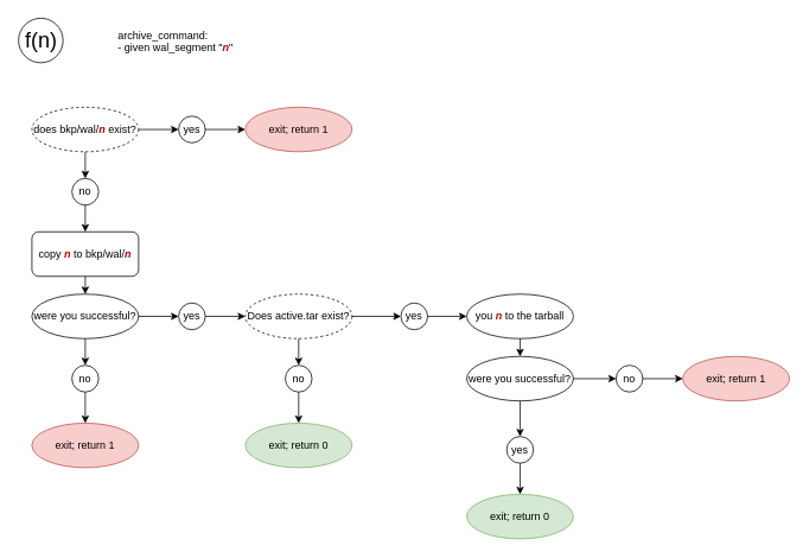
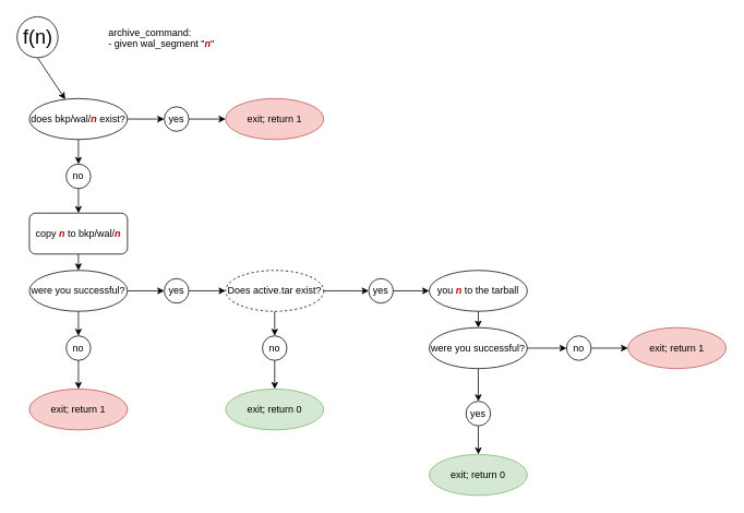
  <mxCell id="0" />
  <mxCell id="1" parent="0" />
+ <mxCell id="2" style="rounded=0;orthogonalLoop=1;jettySize=auto;html=1;exitX=0.5;exitY=1;exitDx=0;exitDy=0;exitPerimeter=0;" edge="1" parent="1" source="3" target="7"><mxGeometry relative="1" as="geometry" /></mxCell>
  <mxCell id="3" value="f(n)" style="shape=mxgraph.electrical.abstract.function;html=1;shadow=0;dashed=0;fillColor=#ffffff;align=center;strokeColor=#000000;strokeWidth=1;fontSize=24" vertex="1" parent="1"><mxGeometry x="20" y="20" width="50" height="50" as="geometry" /></mxCell>
  <mxCell id="4" value="archive_command:&lt;br&gt;- given wal_segment &quot;&lt;b&gt;&lt;i&gt;&lt;font color=&quot;rgba(0, 0, 0, 0)&quot;&gt;n&lt;/font&gt;&lt;/i&gt;&lt;/b&gt;&quot;" style="text;html=1;resizable=0;points=[];autosize=1;align=left;verticalAlign=top;spacingTop=-4;" vertex="1" parent="1"><mxGeometry x="130" y="30" width="140" height="30" as="geometry" /></mxCell>
  <mxCell id="5" style="edgeStyle=none;rounded=0;orthogonalLoop=1;jettySize=auto;html=1;exitX=1;exitY=0.5;exitDx=0;exitDy=0;entryX=0;entryY=0.5;entryDx=0;entryDy=0;" edge="1" parent="1" source="7" target="9"><mxGeometry relative="1" as="geometry" /></mxCell>
  <mxCell id="6" style="edgeStyle=none;rounded=0;orthogonalLoop=1;jettySize=auto;html=1;exitX=0.5;exitY=1;exitDx=0;exitDy=0;" edge="1" parent="1" source="7" target="11"><mxGeometry relative="1" as="geometry" /></mxCell>
- <mxCell id="7" value="does bkp/wal/&lt;b style=&quot;text-align: left ; white-space: nowrap&quot;&gt;&lt;i&gt;&lt;font color=&quot;rgba(0, 0, 0, 0)&quot;&gt;n&lt;/font&gt;&lt;/i&gt;&lt;/b&gt;&amp;nbsp;exist?" style="ellipse;whiteSpace=wrap;html=1;fillColor=none;dashed=1;" vertex="1" parent="1"><mxGeometry x="35" y="120" width="120" height="50" as="geometry" /></mxCell>
+ <mxCell id="7" value="does bkp/wal/&lt;b style=&quot;text-align: left ; white-space: nowrap&quot;&gt;&lt;i&gt;&lt;font color=&quot;rgba(0, 0, 0, 0)&quot;&gt;n&lt;/font&gt;&lt;/i&gt;&lt;/b&gt;&amp;nbsp;exist?" style="ellipse;whiteSpace=wrap;html=1;fillColor=none;" vertex="1" parent="1"><mxGeometry x="35" y="120" width="120" height="50" as="geometry" /></mxCell>
  <mxCell id="8" style="edgeStyle=none;rounded=0;orthogonalLoop=1;jettySize=auto;html=1;exitX=1;exitY=0.5;exitDx=0;exitDy=0;" edge="1" parent="1" source="9" target="12"><mxGeometry relative="1" as="geometry" /></mxCell>
  <mxCell id="9" value="yes" style="ellipse;whiteSpace=wrap;html=1;aspect=fixed;fillColor=none;" vertex="1" parent="1"><mxGeometry x="200" y="130" width="30" height="30" as="geometry" /></mxCell>
  <mxCell id="10" style="edgeStyle=none;rounded=0;orthogonalLoop=1;jettySize=auto;html=1;exitX=0.5;exitY=1;exitDx=0;exitDy=0;" edge="1" parent="1" source="11" target="14"><mxGeometry relative="1" as="geometry" /></mxCell>
  <mxCell id="11" value="no" style="ellipse;whiteSpace=wrap;html=1;aspect=fixed;fillColor=none;" vertex="1" parent="1"><mxGeometry x="80" y="200" width="30" height="30" as="geometry" /></mxCell>
  <mxCell id="12" value="exit; return 1" style="ellipse;whiteSpace=wrap;html=1;fillColor=#f8cecc;strokeColor=#b85450;" vertex="1" parent="1"><mxGeometry x="275" y="120" width="120" height="50" as="geometry" /></mxCell>
  <mxCell id="13" value="" style="edgeStyle=none;rounded=0;orthogonalLoop=1;jettySize=auto;html=1;" edge="1" parent="1" source="14" target="17"><mxGeometry relative="1" as="geometry" /></mxCell>
  <mxCell id="14" value="copy&amp;nbsp;&lt;b style=&quot;text-align: left ; white-space: nowrap&quot;&gt;&lt;i&gt;&lt;font color=&quot;rgba(0, 0, 0, 0)&quot;&gt;n&lt;/font&gt;&lt;/i&gt;&lt;/b&gt;&amp;nbsp;to bkp/wal/&lt;b style=&quot;text-align: left ; white-space: nowrap&quot;&gt;&lt;i&gt;&lt;font color=&quot;rgba(0, 0, 0, 0)&quot;&gt;n&lt;/font&gt;&lt;/i&gt;&lt;/b&gt;" style="whiteSpace=wrap;html=1;fillColor=none;rounded=1;" vertex="1" parent="1"><mxGeometry x="35" y="260" width="120" height="50" as="geometry" /></mxCell>
  <mxCell id="15" style="edgeStyle=none;rounded=0;orthogonalLoop=1;jettySize=auto;html=1;exitX=1;exitY=0.5;exitDx=0;exitDy=0;" edge="1" parent="1" source="17" target="19"><mxGeometry relative="1" as="geometry" /></mxCell>
  <mxCell id="16" style="edgeStyle=none;rounded=0;orthogonalLoop=1;jettySize=auto;html=1;exitX=0.5;exitY=1;exitDx=0;exitDy=0;" edge="1" parent="1" source="17" target="23"><mxGeometry relative="1" as="geometry" /></mxCell>
  <mxCell id="17" value="were you successful?" style="ellipse;whiteSpace=wrap;html=1;fillColor=none;" vertex="1" parent="1"><mxGeometry x="35" y="330" width="120" height="50" as="geometry" /></mxCell>
  <mxCell id="18" style="edgeStyle=none;rounded=0;orthogonalLoop=1;jettySize=auto;html=1;exitX=1;exitY=0.5;exitDx=0;exitDy=0;entryX=0;entryY=0.5;entryDx=0;entryDy=0;" edge="1" parent="1" source="19" target="30"><mxGeometry relative="1" as="geometry" /></mxCell>
  <mxCell id="19" value="yes" style="ellipse;whiteSpace=wrap;html=1;aspect=fixed;fillColor=none;" vertex="1" parent="1"><mxGeometry x="200" y="340" width="30" height="30" as="geometry" /></mxCell>
  <mxCell id="20" style="edgeStyle=none;rounded=0;orthogonalLoop=1;jettySize=auto;html=1;exitX=0.5;exitY=1;exitDx=0;exitDy=0;entryX=0.5;entryY=0;entryDx=0;entryDy=0;" edge="1" parent="1" source="21" target="27"><mxGeometry relative="1" as="geometry" /></mxCell>
  <mxCell id="21" value="you&amp;nbsp;&lt;b style=&quot;text-align: left ; white-space: nowrap&quot;&gt;&lt;i&gt;&lt;font color=&quot;rgba(0, 0, 0, 0)&quot;&gt;n&amp;nbsp;&lt;/font&gt;&lt;/i&gt;&lt;/b&gt;to the tarball" style="ellipse;whiteSpace=wrap;html=1;fillColor=none;" vertex="1" parent="1"><mxGeometry x="524" y="330" width="120" height="50" as="geometry" /></mxCell>
  <mxCell id="22" style="edgeStyle=none;rounded=0;orthogonalLoop=1;jettySize=auto;html=1;exitX=0.5;exitY=1;exitDx=0;exitDy=0;entryX=0.5;entryY=0;entryDx=0;entryDy=0;" edge="1" parent="1" source="23" target="24"><mxGeometry relative="1" as="geometry" /></mxCell>
  <mxCell id="23" value="no" style="ellipse;whiteSpace=wrap;html=1;aspect=fixed;fillColor=none;" vertex="1" parent="1"><mxGeometry x="80" y="410" width="30" height="30" as="geometry" /></mxCell>
  <mxCell id="24" value="exit; return 1" style="ellipse;whiteSpace=wrap;html=1;fillColor=#f8cecc;strokeColor=#b85450;" vertex="1" parent="1"><mxGeometry x="35" y="475" width="120" height="50" as="geometry" /></mxCell>
  <mxCell id="25" style="edgeStyle=none;rounded=0;orthogonalLoop=1;jettySize=auto;html=1;exitX=0.5;exitY=1;exitDx=0;exitDy=0;entryX=0.5;entryY=0;entryDx=0;entryDy=0;" edge="1" parent="1" source="27" target="37"><mxGeometry relative="1" as="geometry" /></mxCell>
  <mxCell id="26" style="edgeStyle=none;rounded=0;orthogonalLoop=1;jettySize=auto;html=1;exitX=1;exitY=0.5;exitDx=0;exitDy=0;" edge="1" parent="1" source="27" target="40"><mxGeometry relative="1" as="geometry" /></mxCell>
  <mxCell id="27" value="were you successful?" style="ellipse;whiteSpace=wrap;html=1;fillColor=none;" vertex="1" parent="1"><mxGeometry x="524" y="400" width="120" height="50" as="geometry" /></mxCell>
  <mxCell id="28" style="edgeStyle=none;rounded=0;orthogonalLoop=1;jettySize=auto;html=1;exitX=1;exitY=0.5;exitDx=0;exitDy=0;entryX=0;entryY=0.5;entryDx=0;entryDy=0;" edge="1" parent="1" source="30" target="32"><mxGeometry relative="1" as="geometry" /></mxCell>
  <mxCell id="29" style="edgeStyle=none;rounded=0;orthogonalLoop=1;jettySize=auto;html=1;exitX=0.5;exitY=1;exitDx=0;exitDy=0;entryX=0.5;entryY=0;entryDx=0;entryDy=0;" edge="1" parent="1" source="30" target="34"><mxGeometry relative="1" as="geometry" /></mxCell>
  <mxCell id="30" value="Does active.tar exist?" style="ellipse;whiteSpace=wrap;html=1;fillColor=none;dashed=1;" vertex="1" parent="1"><mxGeometry x="275" y="330" width="120" height="50" as="geometry" /></mxCell>
  <mxCell id="31" style="edgeStyle=none;rounded=0;orthogonalLoop=1;jettySize=auto;html=1;exitX=1;exitY=0.5;exitDx=0;exitDy=0;" edge="1" parent="1" source="32" target="21"><mxGeometry relative="1" as="geometry" /></mxCell>
  <mxCell id="32" value="yes" style="ellipse;whiteSpace=wrap;html=1;aspect=fixed;fillColor=none;" vertex="1" parent="1"><mxGeometry x="450" y="340" width="30" height="30" as="geometry" /></mxCell>
  <mxCell id="33" style="edgeStyle=none;rounded=0;orthogonalLoop=1;jettySize=auto;html=1;exitX=0.5;exitY=1;exitDx=0;exitDy=0;entryX=0.5;entryY=0;entryDx=0;entryDy=0;" edge="1" parent="1" source="34" target="35"><mxGeometry relative="1" as="geometry" /></mxCell>
  <mxCell id="34" value="no" style="ellipse;whiteSpace=wrap;html=1;aspect=fixed;fillColor=none;" vertex="1" parent="1"><mxGeometry x="320" y="410" width="30" height="30" as="geometry" /></mxCell>
  <mxCell id="35" value="exit; return 0" style="ellipse;whiteSpace=wrap;html=1;fillColor=#d5e8d4;strokeColor=#82b366;" vertex="1" parent="1"><mxGeometry x="275" y="475" width="120" height="50" as="geometry" /></mxCell>
  <mxCell id="36" style="edgeStyle=none;rounded=0;orthogonalLoop=1;jettySize=auto;html=1;exitX=0.5;exitY=1;exitDx=0;exitDy=0;entryX=0.5;entryY=0;entryDx=0;entryDy=0;" edge="1" parent="1" source="37" target="38"><mxGeometry relative="1" as="geometry" /></mxCell>
  <mxCell id="37" value="yes" style="ellipse;whiteSpace=wrap;html=1;aspect=fixed;fillColor=none;" vertex="1" parent="1"><mxGeometry x="569" y="490" width="30" height="30" as="geometry" /></mxCell>
  <mxCell id="38" value="exit; return 0" style="ellipse;whiteSpace=wrap;html=1;fillColor=#d5e8d4;strokeColor=#82b366;" vertex="1" parent="1"><mxGeometry x="524" y="555" width="120" height="50" as="geometry" /></mxCell>
  <mxCell id="39" style="edgeStyle=none;rounded=0;orthogonalLoop=1;jettySize=auto;html=1;exitX=1;exitY=0.5;exitDx=0;exitDy=0;" edge="1" parent="1" source="40" target="41"><mxGeometry relative="1" as="geometry" /></mxCell>
  <mxCell id="40" value="no" style="ellipse;whiteSpace=wrap;html=1;aspect=fixed;fillColor=none;" vertex="1" parent="1"><mxGeometry x="692" y="410" width="30" height="30" as="geometry" /></mxCell>
  <mxCell id="41" value="exit; return 1" style="ellipse;whiteSpace=wrap;html=1;fillColor=#f8cecc;strokeColor=#b85450;" vertex="1" parent="1"><mxGeometry x="767" y="400" width="120" height="50" as="geometry" /></mxCell>
